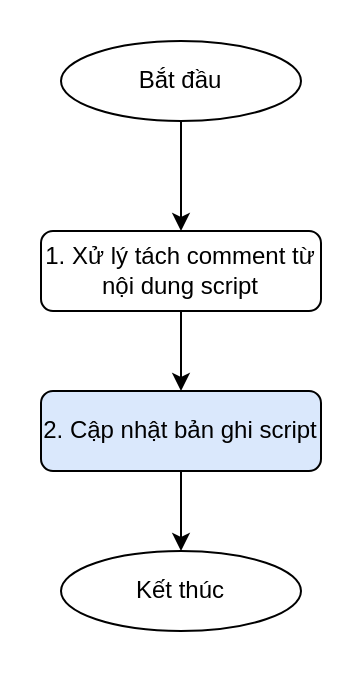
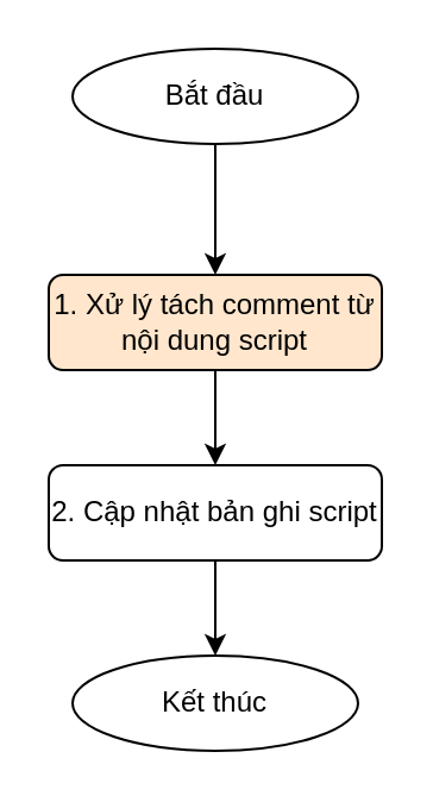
  <mxCell id="0" />
  <mxCell id="1" parent="0" />
  <mxCell id="2" style="edgeStyle=orthogonalEdgeStyle;rounded=0;orthogonalLoop=1;jettySize=auto;html=1;exitX=0.5;exitY=1;exitDx=0;exitDy=0;" edge="1" parent="1" source="3" target="5"><mxGeometry relative="1" as="geometry" /></mxCell>
  <mxCell id="3" value="Bắt đầu" style="ellipse;whiteSpace=wrap;html=1;" parent="1" vertex="1"><mxGeometry x="30" y="20" width="120" height="40" as="geometry" /></mxCell>
  <mxCell id="4" style="edgeStyle=orthogonalEdgeStyle;rounded=0;orthogonalLoop=1;jettySize=auto;html=1;exitX=0.5;exitY=1;exitDx=0;exitDy=0;entryX=0.5;entryY=0;entryDx=0;entryDy=0;" parent="1" source="5" target="8" edge="1"><mxGeometry relative="1" as="geometry" /></mxCell>
- <mxCell id="5" value="1. Xử lý tách comment từ nội dung script" style="rounded=1;whiteSpace=wrap;html=1;fontSize=12;glass=0;strokeWidth=1;shadow=0;" parent="1" vertex="1"><mxGeometry x="20" y="115" width="140" height="40" as="geometry" /></mxCell>
+ <mxCell id="5" value="1. Xử lý tách comment từ nội dung script" style="rounded=1;whiteSpace=wrap;html=1;fontSize=12;glass=0;strokeWidth=1;shadow=0;fillColor=#ffe6cc;" parent="1" vertex="1"><mxGeometry x="20" y="115" width="140" height="40" as="geometry" /></mxCell>
  <mxCell id="6" value="Kết thúc" style="ellipse;whiteSpace=wrap;html=1;" parent="1" vertex="1"><mxGeometry x="30" y="275" width="120" height="40" as="geometry" /></mxCell>
  <mxCell id="7" style="edgeStyle=orthogonalEdgeStyle;rounded=0;orthogonalLoop=1;jettySize=auto;html=1;exitX=0.5;exitY=1;exitDx=0;exitDy=0;entryX=0.5;entryY=0;entryDx=0;entryDy=0;" parent="1" source="8" target="6" edge="1"><mxGeometry relative="1" as="geometry" /></mxCell>
- <mxCell id="8" value="2. Cập nhật bản ghi script" style="rounded=1;whiteSpace=wrap;html=1;fontSize=12;glass=0;strokeWidth=1;shadow=0;fillColor=#dae8fc;" parent="1" vertex="1"><mxGeometry x="20" y="195" width="140" height="40" as="geometry" /></mxCell>
+ <mxCell id="8" value="2. Cập nhật bản ghi script" style="rounded=1;whiteSpace=wrap;html=1;fontSize=12;glass=0;strokeWidth=1;shadow=0;" parent="1" vertex="1"><mxGeometry x="20" y="195" width="140" height="40" as="geometry" /></mxCell>
